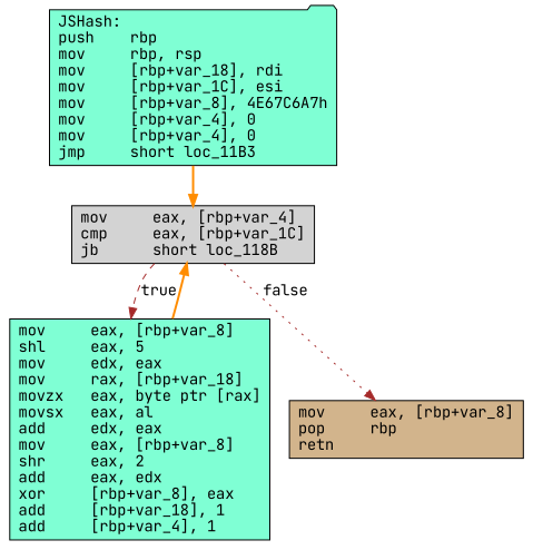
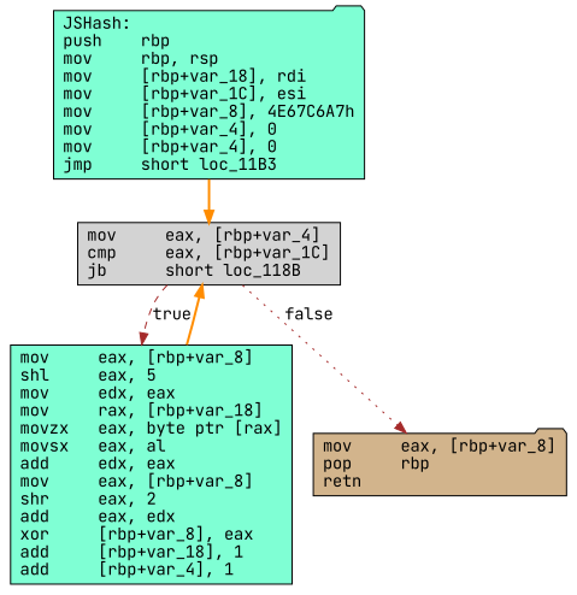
  digraph {
    fontname="JetBrains Mono"
    node [shape=folder style=filled fillcolor=aquamarine fontname="JetBrains Mono"]
    edge [color=darkorange style=bold fontname="JetBrains Mono"]
    n1 [label="JSHash:\lpush    rbp\lmov     rbp, rsp\lmov     [rbp+var_18], rdi\lmov     [rbp+var_1C], esi\lmov     [rbp+var_8], 4E67C6A7h\lmov     [rbp+var_4], 0\lmov     [rbp+var_4], 0\ljmp     short loc_11B3\l"]
    n2 [label="mov     eax, [rbp+var_4]\lcmp     eax, [rbp+var_1C]\ljb      short loc_118B\l" shape=box fillcolor=lightgrey]
    n3 [label="mov     eax, [rbp+var_8]\lshl     eax, 5\lmov     edx, eax\lmov     rax, [rbp+var_18]\lmovzx   eax, byte ptr [rax]\lmovsx   eax, al\ladd     edx, eax\lmov     eax, [rbp+var_8]\lshr     eax, 2\ladd     eax, edx\lxor     [rbp+var_8], eax\ladd     [rbp+var_18], 1\ladd     [rbp+var_4], 1\l" shape=box]
-   n4 [label="mov     eax, [rbp+var_8]\lpop     rbp\lretn\l" shape=box fillcolor=tan]
+   n4 [label="mov     eax, [rbp+var_8]\lpop     rbp\lretn\l" fillcolor=tan]
    n1 -> n2
    n2 -> n3 [color=brown label=true style=dashed]
    n2 -> n4 [color=brown label=false style=dotted]
    n3 -> n2
  }
